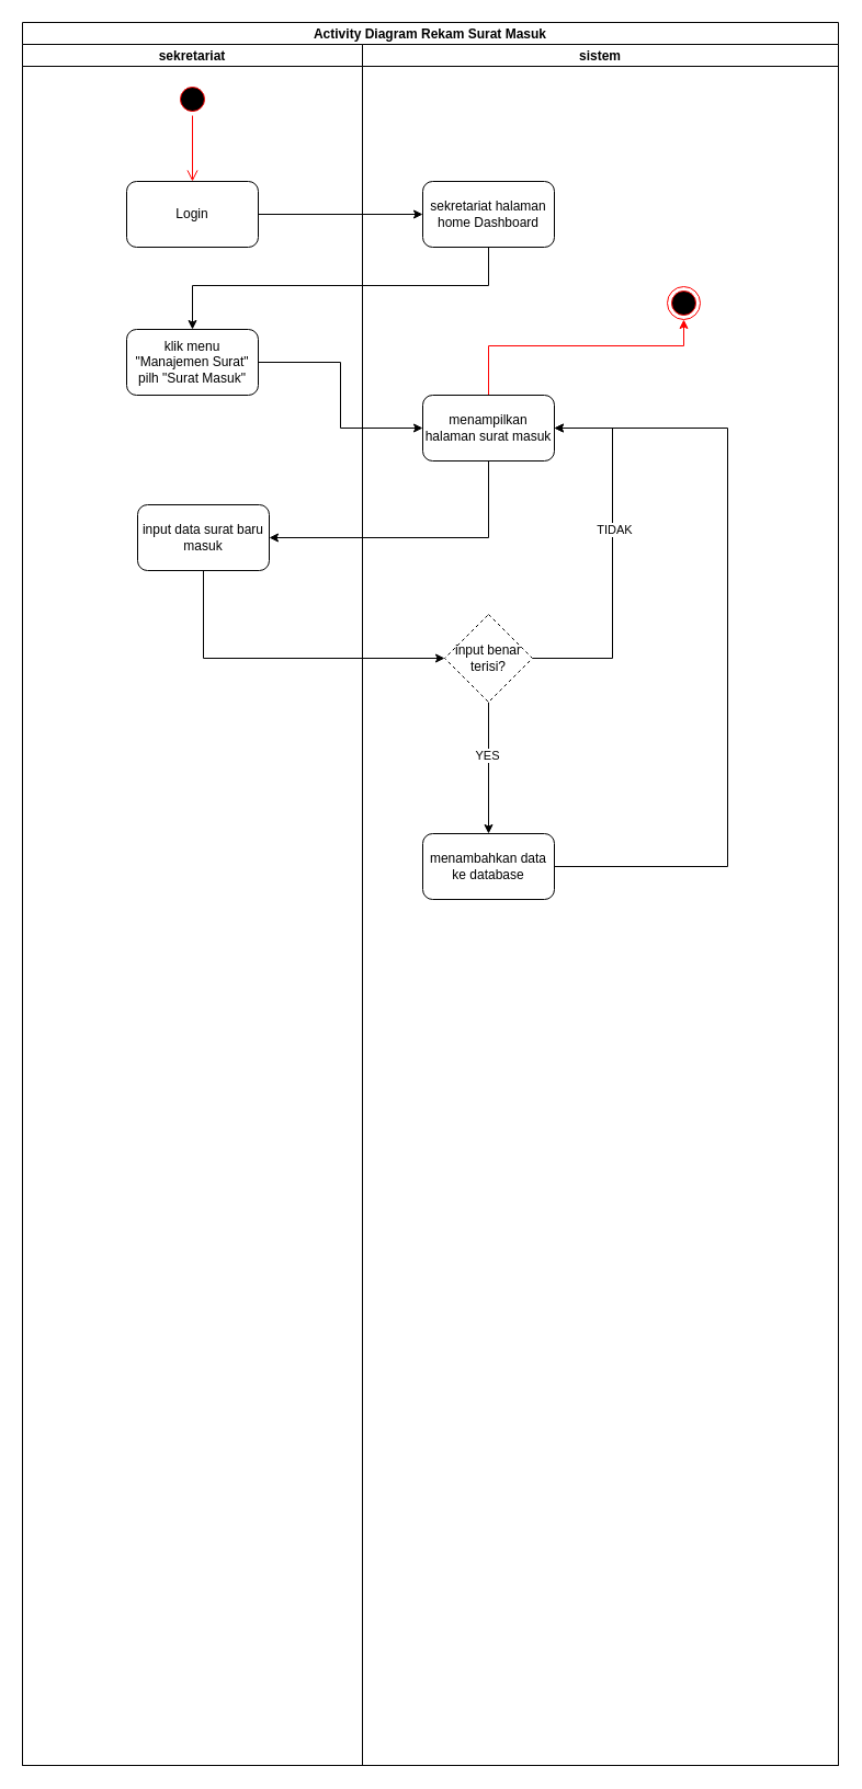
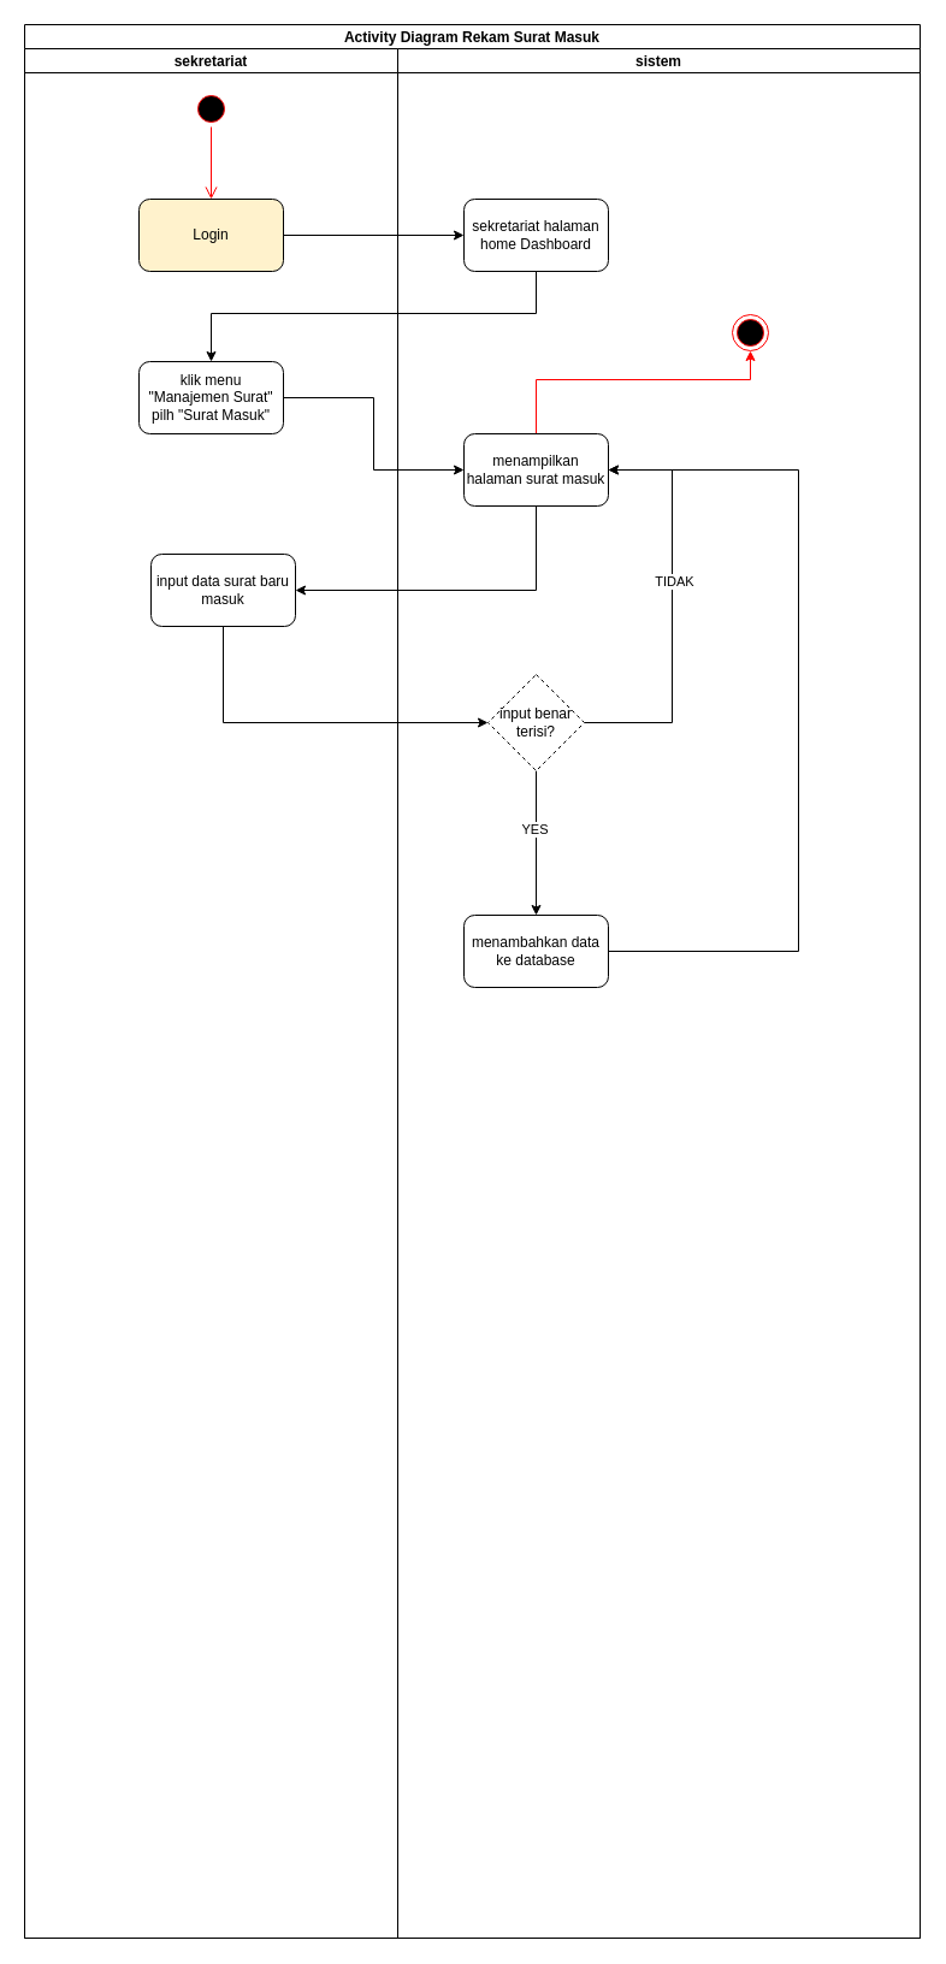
  <mxCell id="0" />
  <mxCell id="1" parent="0" />
  <mxCell id="2" value="Activity Diagram Rekam Surat Masuk" style="swimlane;childLayout=stackLayout;resizeParent=1;resizeParentMax=0;startSize=20;" parent="1" vertex="1"><mxGeometry x="20" y="20" width="744" height="1590" as="geometry" /></mxCell>
  <mxCell id="3" value="sekretariat" style="swimlane;startSize=20;" parent="2" vertex="1"><mxGeometry y="20" width="310" height="1570" as="geometry"><mxRectangle y="20" width="30" height="460" as="alternateBounds" /></mxGeometry></mxCell>
  <mxCell id="4" value="" style="ellipse;html=1;shape=startState;fillColor=#000000;strokeColor=#ff0000;" parent="3" vertex="1"><mxGeometry x="140" y="35" width="30" height="30" as="geometry" /></mxCell>
  <mxCell id="5" value="" style="edgeStyle=orthogonalEdgeStyle;html=1;verticalAlign=bottom;endArrow=open;endSize=8;strokeColor=#ff0000;rounded=0;entryX=0.5;entryY=0;entryDx=0;entryDy=0;exitX=0.5;exitY=1;exitDx=0;exitDy=0;" parent="3" source="4" target="6" edge="1"><mxGeometry relative="1" as="geometry"><mxPoint x="130" y="65" as="targetPoint" /></mxGeometry></mxCell>
- <mxCell id="6" value="Login" style="rounded=1;whiteSpace=wrap;html=1;" parent="3" vertex="1"><mxGeometry x="95" y="125" width="120" height="60" as="geometry" /></mxCell>
+ <mxCell id="6" value="Login" style="rounded=1;whiteSpace=wrap;html=1;fillColor=#fff2cc;" parent="3" vertex="1"><mxGeometry x="95" y="125" width="120" height="60" as="geometry" /></mxCell>
  <mxCell id="7" value="klik menu &quot;Manajemen Surat&quot; pilh &quot;Surat Masuk&quot;" style="rounded=1;whiteSpace=wrap;html=1;" parent="3" vertex="1"><mxGeometry x="95" y="260" width="120" height="60" as="geometry" /></mxCell>
  <mxCell id="8" value="input data surat baru masuk" style="rounded=1;whiteSpace=wrap;html=1;" parent="3" vertex="1"><mxGeometry x="105" y="420" width="120" height="60" as="geometry" /></mxCell>
  <mxCell id="9" value="sistem" style="swimlane;startSize=20;" parent="2" vertex="1"><mxGeometry x="310" y="20" width="434" height="1570" as="geometry" /></mxCell>
  <mxCell id="10" value="sekretariat halaman home Dashboard" style="rounded=1;whiteSpace=wrap;html=1;" parent="9" vertex="1"><mxGeometry x="55" y="125" width="120" height="60" as="geometry" /></mxCell>
  <mxCell id="11" style="edgeStyle=orthogonalEdgeStyle;rounded=0;orthogonalLoop=1;jettySize=auto;html=1;strokeColor=#FF0000;" parent="9" source="12" target="20" edge="1"><mxGeometry relative="1" as="geometry"><Array as="points"><mxPoint x="115" y="275" /><mxPoint x="293" y="275" /></Array></mxGeometry></mxCell>
  <mxCell id="12" value="menampilkan halaman surat masuk" style="rounded=1;whiteSpace=wrap;html=1;" parent="9" vertex="1"><mxGeometry x="55" y="320" width="120" height="60" as="geometry" /></mxCell>
  <mxCell id="13" style="edgeStyle=orthogonalEdgeStyle;rounded=0;orthogonalLoop=1;jettySize=auto;html=1;entryX=1;entryY=0.5;entryDx=0;entryDy=0;" parent="9" source="17" target="12" edge="1"><mxGeometry relative="1" as="geometry"><Array as="points"><mxPoint x="228" y="560" /><mxPoint x="228" y="350" /></Array></mxGeometry></mxCell>
  <mxCell id="14" value="TIDAK" style="edgeLabel;html=1;align=center;verticalAlign=middle;resizable=0;points=[];" parent="13" vertex="1" connectable="0"><mxGeometry x="0.137" y="-1" relative="1" as="geometry"><mxPoint as="offset" /></mxGeometry></mxCell>
  <mxCell id="15" style="edgeStyle=orthogonalEdgeStyle;rounded=0;orthogonalLoop=1;jettySize=auto;html=1;entryX=0.5;entryY=0;entryDx=0;entryDy=0;" parent="9" source="17" target="19" edge="1"><mxGeometry relative="1" as="geometry" /></mxCell>
  <mxCell id="16" value="YES" style="edgeLabel;html=1;align=center;verticalAlign=middle;resizable=0;points=[];" parent="15" vertex="1" connectable="0"><mxGeometry x="-0.2" y="-2" relative="1" as="geometry"><mxPoint as="offset" /></mxGeometry></mxCell>
  <mxCell id="17" value="input benar terisi?" style="rhombus;whiteSpace=wrap;html=1;dashed=1;" parent="9" vertex="1"><mxGeometry x="75" y="520" width="80" height="80" as="geometry" /></mxCell>
  <mxCell id="18" style="edgeStyle=orthogonalEdgeStyle;rounded=0;orthogonalLoop=1;jettySize=auto;html=1;entryX=1;entryY=0.5;entryDx=0;entryDy=0;" parent="9" source="19" target="12" edge="1"><mxGeometry relative="1" as="geometry"><Array as="points"><mxPoint x="333" y="750" /><mxPoint x="333" y="350" /></Array></mxGeometry></mxCell>
  <mxCell id="19" value="menambahkan data ke database" style="rounded=1;whiteSpace=wrap;html=1;" parent="9" vertex="1"><mxGeometry x="55" y="720" width="120" height="60" as="geometry" /></mxCell>
  <mxCell id="20" value="" style="ellipse;html=1;shape=endState;fillColor=#000000;strokeColor=#ff0000;" parent="9" vertex="1"><mxGeometry x="278" y="221" width="30" height="30" as="geometry" /></mxCell>
  <mxCell id="21" style="edgeStyle=orthogonalEdgeStyle;rounded=0;orthogonalLoop=1;jettySize=auto;html=1;entryX=0;entryY=0.5;entryDx=0;entryDy=0;" parent="2" source="6" target="10" edge="1"><mxGeometry relative="1" as="geometry" /></mxCell>
  <mxCell id="22" style="edgeStyle=orthogonalEdgeStyle;rounded=0;orthogonalLoop=1;jettySize=auto;html=1;entryX=0.5;entryY=0;entryDx=0;entryDy=0;" parent="2" source="10" target="7" edge="1"><mxGeometry relative="1" as="geometry"><Array as="points"><mxPoint x="425" y="240" /><mxPoint x="155" y="240" /></Array></mxGeometry></mxCell>
  <mxCell id="23" style="edgeStyle=orthogonalEdgeStyle;rounded=0;orthogonalLoop=1;jettySize=auto;html=1;entryX=0;entryY=0.5;entryDx=0;entryDy=0;" parent="2" source="7" target="12" edge="1"><mxGeometry relative="1" as="geometry" /></mxCell>
  <mxCell id="24" style="edgeStyle=orthogonalEdgeStyle;rounded=0;orthogonalLoop=1;jettySize=auto;html=1;entryX=1;entryY=0.5;entryDx=0;entryDy=0;" parent="2" source="12" target="8" edge="1"><mxGeometry relative="1" as="geometry"><Array as="points"><mxPoint x="425" y="470" /></Array></mxGeometry></mxCell>
  <mxCell id="25" style="edgeStyle=orthogonalEdgeStyle;rounded=0;orthogonalLoop=1;jettySize=auto;html=1;entryX=0;entryY=0.5;entryDx=0;entryDy=0;" parent="2" source="8" target="17" edge="1"><mxGeometry relative="1" as="geometry"><Array as="points"><mxPoint x="165" y="580" /></Array></mxGeometry></mxCell>
